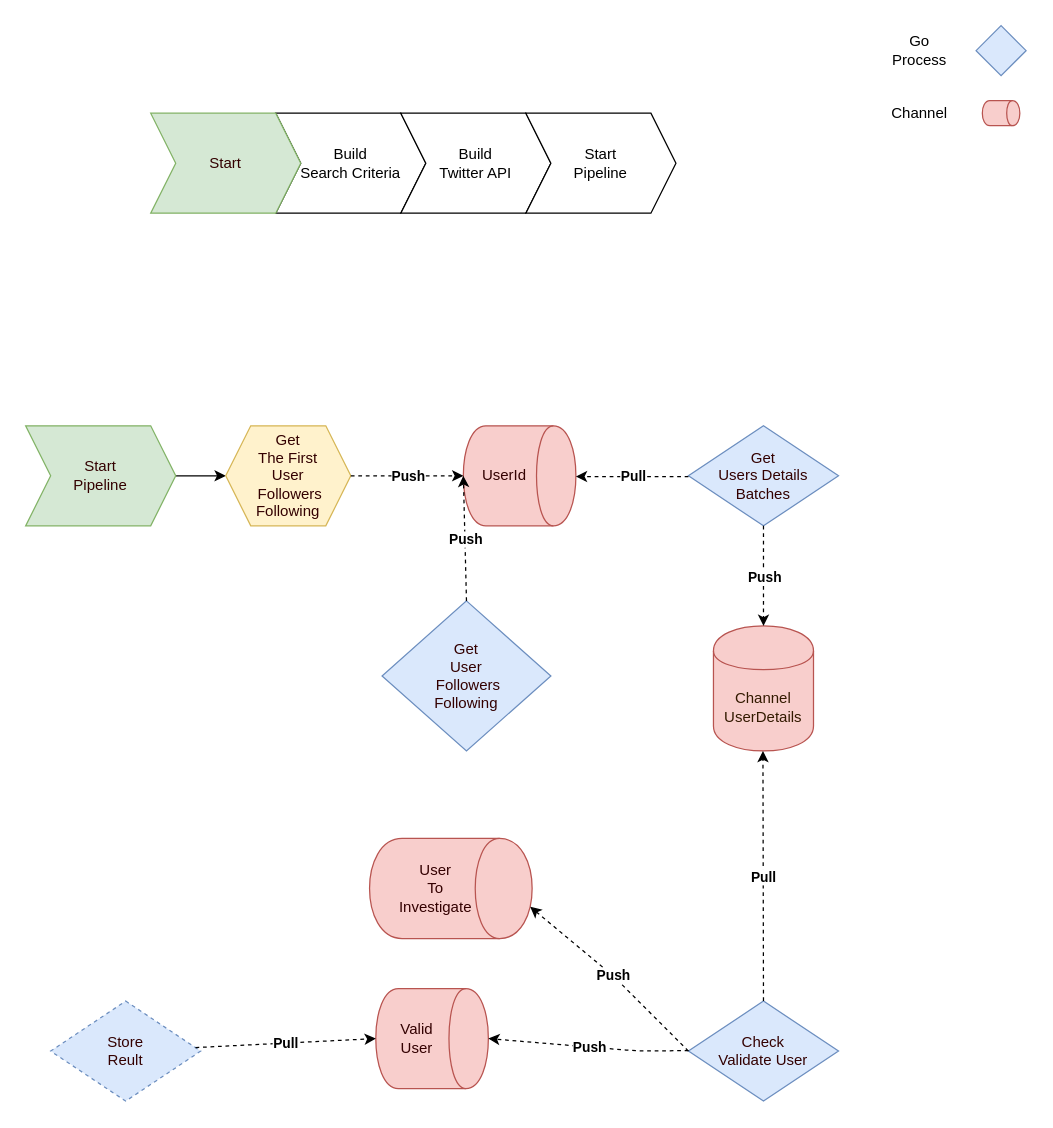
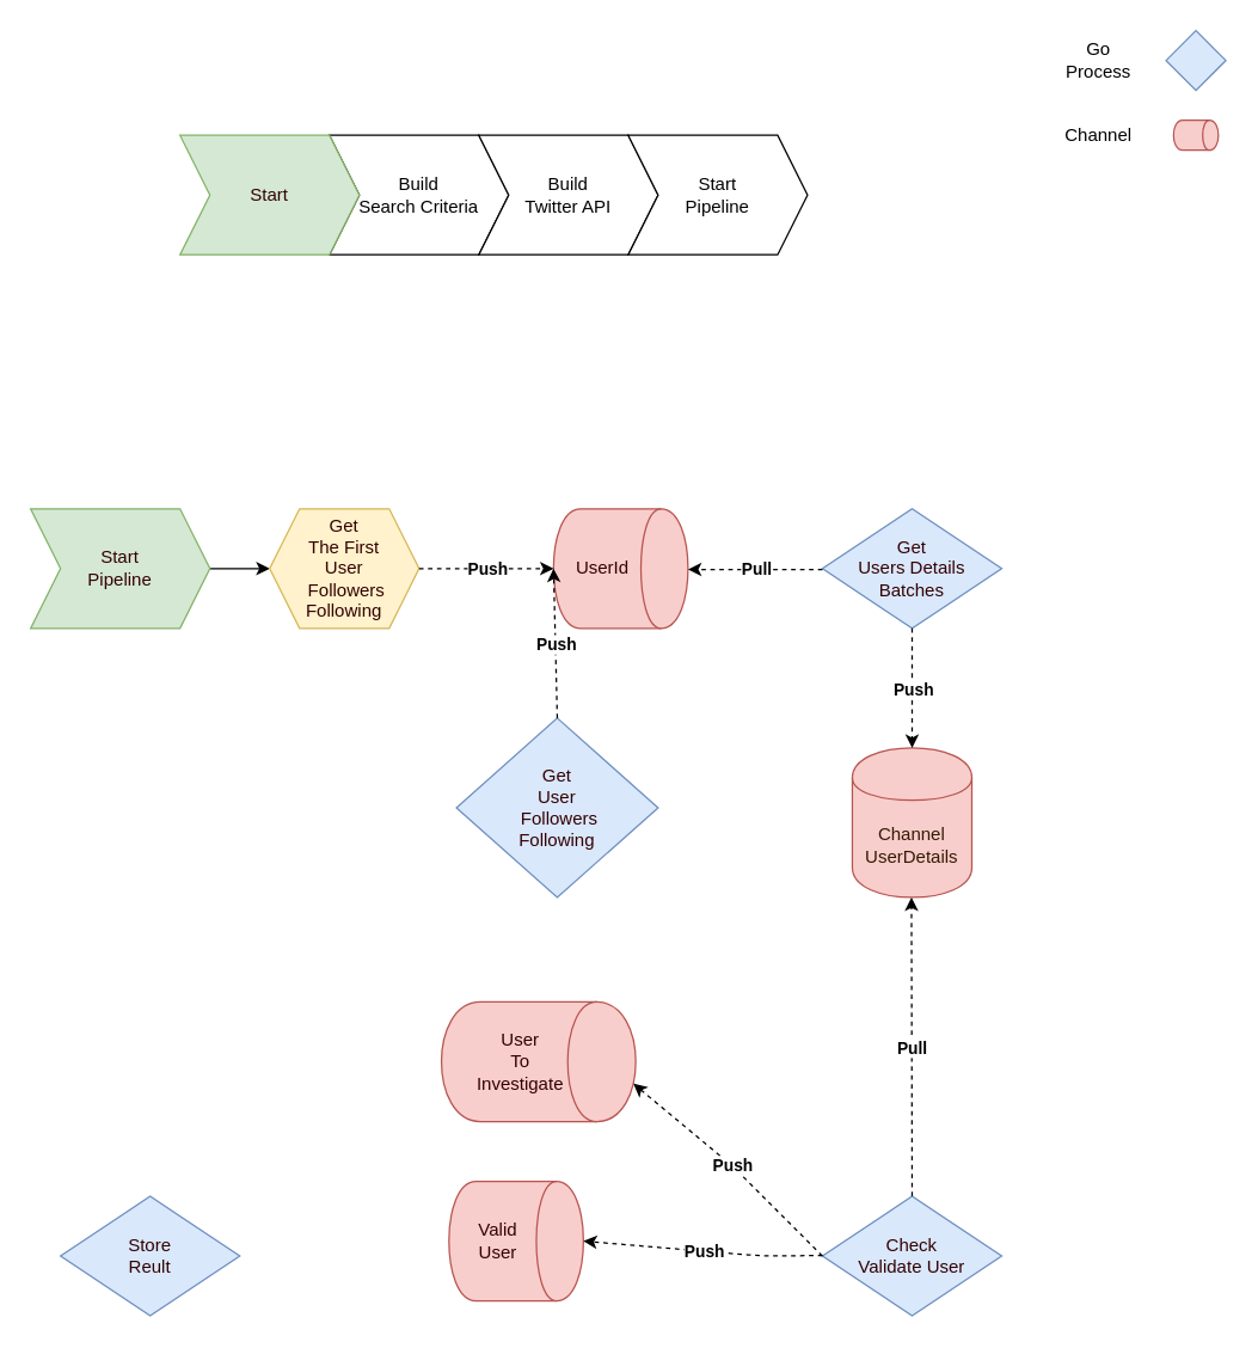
  <mxCell id="0" />
  <mxCell id="1" parent="0" />
  <mxCell id="2" value="Build &lt;br&gt;Search Criteria" style="shape=step;perimeter=stepPerimeter;whiteSpace=wrap;html=1;fixedSize=1;" parent="1" vertex="1"><mxGeometry x="220" y="90" width="120" height="80" as="geometry" /></mxCell>
  <mxCell id="3" value="&lt;font color=&quot;#330000&quot;&gt;Start&lt;/font&gt;" style="shape=step;perimeter=stepPerimeter;whiteSpace=wrap;html=1;fixedSize=1;fillColor=#d5e8d4;strokeColor=#82b366;" parent="1" vertex="1"><mxGeometry x="120" y="90" width="120" height="80" as="geometry" /></mxCell>
  <mxCell id="4" value="&lt;div&gt;Build &lt;br&gt;&lt;/div&gt;&lt;div&gt;Twitter API&lt;/div&gt;" style="shape=step;perimeter=stepPerimeter;whiteSpace=wrap;html=1;fixedSize=1;" parent="1" vertex="1"><mxGeometry x="320" y="90" width="120" height="80" as="geometry" /></mxCell>
  <mxCell id="5" value="&lt;div&gt;Start&lt;/div&gt;&lt;div&gt;Pipeline&lt;/div&gt;" style="shape=step;perimeter=stepPerimeter;whiteSpace=wrap;html=1;fixedSize=1;" parent="1" vertex="1"><mxGeometry x="420" y="90" width="120" height="80" as="geometry" /></mxCell>
  <mxCell id="6" style="edgeStyle=orthogonalEdgeStyle;rounded=0;orthogonalLoop=1;jettySize=auto;html=1;entryX=0;entryY=0.5;entryDx=0;entryDy=0;" parent="1" source="7" target="8" edge="1"><mxGeometry relative="1" as="geometry" /></mxCell>
  <mxCell id="7" value="&lt;div&gt;&lt;font color=&quot;#330000&quot;&gt;Start&lt;/font&gt;&lt;/div&gt;&lt;div&gt;&lt;font color=&quot;#330000&quot;&gt;Pipeline&lt;/font&gt;&lt;/div&gt;" style="shape=step;perimeter=stepPerimeter;whiteSpace=wrap;html=1;fixedSize=1;fillColor=#d5e8d4;strokeColor=#82b366;" parent="1" vertex="1"><mxGeometry x="20" y="340" width="120" height="80" as="geometry" /></mxCell>
  <mxCell id="8" value="&lt;div&gt;&lt;font color=&quot;#330000&quot;&gt;Get&lt;/font&gt;&lt;/div&gt;&lt;div&gt;&lt;font color=&quot;#330000&quot;&gt;The First&lt;/font&gt;&lt;/div&gt;&lt;div&gt;&lt;font color=&quot;#330000&quot;&gt;User&lt;/font&gt;&lt;/div&gt;&lt;div&gt;&lt;font color=&quot;#330000&quot;&gt;&amp;nbsp;Followers&lt;/font&gt;&lt;/div&gt;&lt;div&gt;&lt;font color=&quot;#330000&quot;&gt;Following&lt;/font&gt;&lt;br&gt;&lt;/div&gt;" style="shape=hexagon;perimeter=hexagonPerimeter2;whiteSpace=wrap;html=1;fixedSize=1;fillColor=#fff2cc;strokeColor=#d6b656;" parent="1" vertex="1"><mxGeometry x="180" y="340" width="100" height="80" as="geometry" /></mxCell>
  <mxCell id="9" value="" style="rhombus;whiteSpace=wrap;html=1;fillColor=#dae8fc;strokeColor=#6c8ebf;" parent="1" vertex="1"><mxGeometry x="780" y="20" width="40" height="40" as="geometry" /></mxCell>
  <mxCell id="10" value="&lt;div&gt;&lt;font color=&quot;#330000&quot;&gt;Get &lt;br&gt;&lt;/font&gt;&lt;/div&gt;&lt;div&gt;&lt;font color=&quot;#330000&quot;&gt;Users Details &lt;/font&gt;&lt;/div&gt;&lt;div&gt;&lt;font color=&quot;#330000&quot;&gt;Batches&lt;/font&gt;&lt;br&gt;&lt;/div&gt;" style="rhombus;whiteSpace=wrap;html=1;fillColor=#dae8fc;strokeColor=#6c8ebf;" parent="1" vertex="1"><mxGeometry x="550" y="340" width="120" height="80" as="geometry" /></mxCell>
  <mxCell id="11" value="&lt;div&gt;&lt;font color=&quot;#330000&quot;&gt;UserId&lt;/font&gt;&lt;/div&gt;" style="shape=cylinder;whiteSpace=wrap;html=1;boundedLbl=1;backgroundOutline=1;direction=south;fillColor=#f8cecc;strokeColor=#b85450;" parent="1" vertex="1"><mxGeometry x="370" y="340" width="90" height="80" as="geometry" /></mxCell>
  <mxCell id="12" value="" style="group" parent="1" vertex="1" connectable="0"><mxGeometry x="260" y="380" width="110" as="geometry" /></mxCell>
  <mxCell id="13" value="" style="group" parent="12" vertex="1" connectable="0"><mxGeometry width="110" as="geometry" /></mxCell>
  <mxCell id="14" value="Go&lt;br&gt;&lt;div&gt;Process&lt;/div&gt;" style="text;html=1;strokeColor=none;fillColor=none;align=center;verticalAlign=middle;whiteSpace=wrap;rounded=0;" parent="1" vertex="1"><mxGeometry x="710" y="30" width="50" height="20" as="geometry" /></mxCell>
  <mxCell id="15" value="" style="group" parent="1" vertex="1" connectable="0"><mxGeometry x="490" y="380.57" width="110" as="geometry" /></mxCell>
  <mxCell id="16" value="" style="group" parent="15" vertex="1" connectable="0"><mxGeometry width="110" as="geometry" /></mxCell>
  <mxCell id="17" value="" style="group" parent="1" vertex="1" connectable="0"><mxGeometry x="640" y="640.57" width="110" as="geometry" /></mxCell>
  <mxCell id="18" value="&lt;font color=&quot;#331a00&quot;&gt;Channel&lt;br&gt;UserDetails&lt;/font&gt;" style="shape=cylinder;whiteSpace=wrap;html=1;boundedLbl=1;backgroundOutline=1;fillColor=#f8cecc;strokeColor=#b85450;" parent="1" vertex="1"><mxGeometry x="570" y="500" width="80" height="100" as="geometry" /></mxCell>
  <mxCell id="19" value="&lt;font color=&quot;#330000&quot;&gt;Check&lt;br&gt;&lt;/font&gt;&lt;div&gt;&lt;font color=&quot;#330000&quot;&gt;Validate User&lt;/font&gt;&lt;/div&gt;" style="rhombus;whiteSpace=wrap;html=1;fillColor=#dae8fc;strokeColor=#6c8ebf;" parent="1" vertex="1"><mxGeometry x="550" y="800" width="120" height="80" as="geometry" /></mxCell>
  <mxCell id="20" value="" style="endArrow=classic;html=1;dashed=1;" parent="1" edge="1"><mxGeometry relative="1" as="geometry"><mxPoint x="280" y="380" as="sourcePoint" /><mxPoint x="370" y="380" as="targetPoint" /></mxGeometry></mxCell>
  <mxCell id="21" value="&lt;b&gt;Push&lt;br&gt;&lt;/b&gt;" style="edgeLabel;resizable=0;html=1;align=center;verticalAlign=middle;" parent="20" connectable="0" vertex="1"><mxGeometry relative="1" as="geometry" /></mxCell>
  <mxCell id="22" value="" style="endArrow=classic;html=1;dashed=1;" parent="1" edge="1"><mxGeometry relative="1" as="geometry"><mxPoint x="550" y="380.57" as="sourcePoint" /><mxPoint x="460" y="380.57" as="targetPoint" /></mxGeometry></mxCell>
  <mxCell id="23" value="&lt;b&gt;Pull&lt;/b&gt;" style="edgeLabel;resizable=0;html=1;align=center;verticalAlign=middle;" parent="22" connectable="0" vertex="1"><mxGeometry relative="1" as="geometry" /></mxCell>
  <mxCell id="24" value="" style="endArrow=classic;html=1;dashed=1;entryX=0.5;entryY=0;entryDx=0;entryDy=0;" parent="1" target="18" edge="1"><mxGeometry relative="1" as="geometry"><mxPoint x="610" y="420" as="sourcePoint" /><mxPoint x="520" y="420" as="targetPoint" /></mxGeometry></mxCell>
  <mxCell id="25" value="&lt;b&gt;Push&lt;/b&gt;" style="edgeLabel;resizable=0;html=1;align=center;verticalAlign=middle;" parent="24" connectable="0" vertex="1"><mxGeometry relative="1" as="geometry" /></mxCell>
  <mxCell id="26" value="" style="endArrow=classic;html=1;dashed=1;entryX=0.5;entryY=0;entryDx=0;entryDy=0;exitX=0.5;exitY=0;exitDx=0;exitDy=0;" parent="1" source="19" edge="1"><mxGeometry relative="1" as="geometry"><mxPoint x="609.58" y="680" as="sourcePoint" /><mxPoint x="609.58" y="600" as="targetPoint" /></mxGeometry></mxCell>
  <mxCell id="27" value="&lt;b&gt;Pull&lt;/b&gt;" style="edgeLabel;resizable=0;html=1;align=center;verticalAlign=middle;direction=south;" parent="26" connectable="0" vertex="1"><mxGeometry relative="1" as="geometry" /></mxCell>
  <mxCell id="28" value="" style="shape=cylinder;whiteSpace=wrap;html=1;boundedLbl=1;backgroundOutline=1;direction=south;fillColor=#f8cecc;strokeColor=#b85450;" parent="1" vertex="1"><mxGeometry x="785" y="80" width="30" height="20" as="geometry" /></mxCell>
  <mxCell id="29" value="Channel" style="text;html=1;strokeColor=none;fillColor=none;align=center;verticalAlign=middle;whiteSpace=wrap;rounded=0;" parent="1" vertex="1"><mxGeometry x="710" y="80" width="50" height="20" as="geometry" /></mxCell>
  <mxCell id="30" value="&lt;div&gt;&lt;font color=&quot;#330000&quot;&gt;Valid&lt;/font&gt;&lt;/div&gt;&lt;div&gt;&lt;font color=&quot;#330000&quot;&gt;User&lt;/font&gt;&lt;br&gt;&lt;/div&gt;" style="shape=cylinder;whiteSpace=wrap;html=1;boundedLbl=1;backgroundOutline=1;direction=south;fillColor=#f8cecc;strokeColor=#b85450;" parent="1" vertex="1"><mxGeometry x="300" y="790" width="90" height="80" as="geometry" /></mxCell>
  <mxCell id="31" value="" style="endArrow=classic;html=1;dashed=1;entryX=0.5;entryY=0;entryDx=0;entryDy=0;" parent="1" target="30" edge="1"><mxGeometry relative="1" as="geometry"><mxPoint x="550" y="839.58" as="sourcePoint" /><mxPoint x="460" y="839.58" as="targetPoint" /><Array as="points"><mxPoint x="510" y="840" /></Array></mxGeometry></mxCell>
  <mxCell id="32" value="&lt;b&gt;Push&lt;/b&gt;" style="edgeLabel;resizable=0;html=1;align=center;verticalAlign=middle;" parent="31" connectable="0" vertex="1"><mxGeometry relative="1" as="geometry" /></mxCell>
- <mxCell id="33" value="&lt;div&gt;&lt;font color=&quot;#330000&quot;&gt;Store&lt;/font&gt;&lt;/div&gt;&lt;div&gt;&lt;font color=&quot;#330000&quot;&gt;Reult&lt;/font&gt;&lt;br&gt;&lt;/div&gt;" style="rhombus;whiteSpace=wrap;html=1;fillColor=#dae8fc;strokeColor=#6c8ebf;dashed=1;" parent="1" vertex="1"><mxGeometry x="40" y="800" width="120" height="80" as="geometry" /></mxCell>
- <mxCell id="34" value="" style="endArrow=classic;html=1;dashed=1;entryX=0.5;entryY=1;entryDx=0;entryDy=0;" parent="1" source="33" target="30" edge="1"><mxGeometry relative="1" as="geometry"><mxPoint x="280" y="839.58" as="sourcePoint" /><mxPoint x="370" y="839.58" as="targetPoint" /></mxGeometry></mxCell>
- <mxCell id="35" value="&lt;b&gt;Pull&lt;/b&gt;" style="edgeLabel;resizable=0;html=1;align=center;verticalAlign=middle;" parent="34" connectable="0" vertex="1"><mxGeometry relative="1" as="geometry" /></mxCell>
+ <mxCell id="33" value="&lt;div&gt;&lt;font color=&quot;#330000&quot;&gt;Store&lt;/font&gt;&lt;/div&gt;&lt;div&gt;&lt;font color=&quot;#330000&quot;&gt;Reult&lt;/font&gt;&lt;br&gt;&lt;/div&gt;" style="rhombus;whiteSpace=wrap;html=1;fillColor=#dae8fc;strokeColor=#6c8ebf;" parent="1" vertex="1"><mxGeometry x="40" y="800" width="120" height="80" as="geometry" /></mxCell>
  <mxCell id="36" value="&lt;div&gt;&lt;font color=&quot;#330000&quot;&gt;Get&lt;/font&gt;&lt;/div&gt;&lt;div&gt;&lt;font color=&quot;#330000&quot;&gt;User&lt;/font&gt;&lt;/div&gt;&lt;div&gt;&lt;font color=&quot;#330000&quot;&gt;&amp;nbsp;Followers&lt;/font&gt;&lt;/div&gt;&lt;div&gt;&lt;font color=&quot;#330000&quot;&gt;Following&lt;/font&gt;&lt;br&gt;&lt;/div&gt;" style="rhombus;whiteSpace=wrap;html=1;fillColor=#dae8fc;strokeColor=#6c8ebf;" parent="1" vertex="1"><mxGeometry x="305" y="480" width="135" height="120" as="geometry" /></mxCell>
  <mxCell id="37" value="&lt;font color=&quot;#330000&quot;&gt;User&lt;br&gt;To&lt;br&gt;Investigate&lt;/font&gt;" style="shape=cylinder;whiteSpace=wrap;html=1;boundedLbl=1;backgroundOutline=1;direction=south;fillColor=#f8cecc;strokeColor=#b85450;" parent="1" vertex="1"><mxGeometry x="295" y="670" width="130" height="80" as="geometry" /></mxCell>
  <mxCell id="38" value="" style="endArrow=classic;html=1;dashed=1;entryX=0.5;entryY=1;entryDx=0;entryDy=0;exitX=0.5;exitY=0;exitDx=0;exitDy=0;" parent="1" source="36" target="11" edge="1"><mxGeometry relative="1" as="geometry"><mxPoint x="220" y="460" as="sourcePoint" /><mxPoint x="310" y="460" as="targetPoint" /></mxGeometry></mxCell>
  <mxCell id="39" value="&lt;b&gt;Push&lt;br&gt;&lt;/b&gt;" style="edgeLabel;resizable=0;html=1;align=center;verticalAlign=middle;" parent="38" connectable="0" vertex="1"><mxGeometry relative="1" as="geometry" /></mxCell>
  <mxCell id="40" value="" style="endArrow=classic;html=1;dashed=1;entryX=0.683;entryY=0.012;entryDx=0;entryDy=0;exitX=0;exitY=0.5;exitDx=0;exitDy=0;entryPerimeter=0;" parent="1" source="19" target="37" edge="1"><mxGeometry relative="1" as="geometry"><mxPoint x="560" y="849.58" as="sourcePoint" /><mxPoint x="415" y="850" as="targetPoint" /><Array as="points"><mxPoint x="490" y="780" /></Array></mxGeometry></mxCell>
  <mxCell id="41" value="&lt;b&gt;Push&lt;/b&gt;" style="edgeLabel;resizable=0;html=1;align=center;verticalAlign=middle;" parent="40" connectable="0" vertex="1"><mxGeometry relative="1" as="geometry" /></mxCell>
